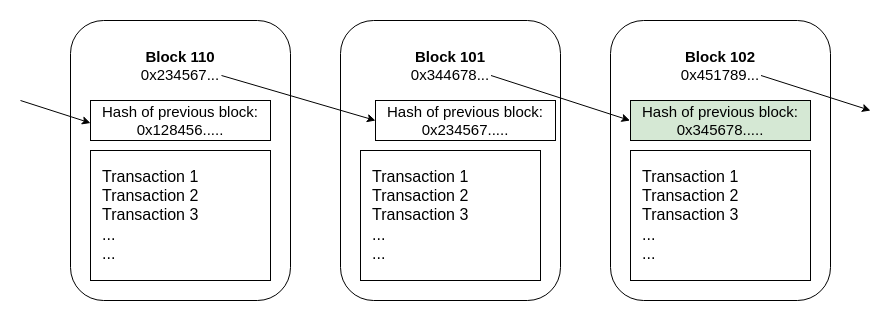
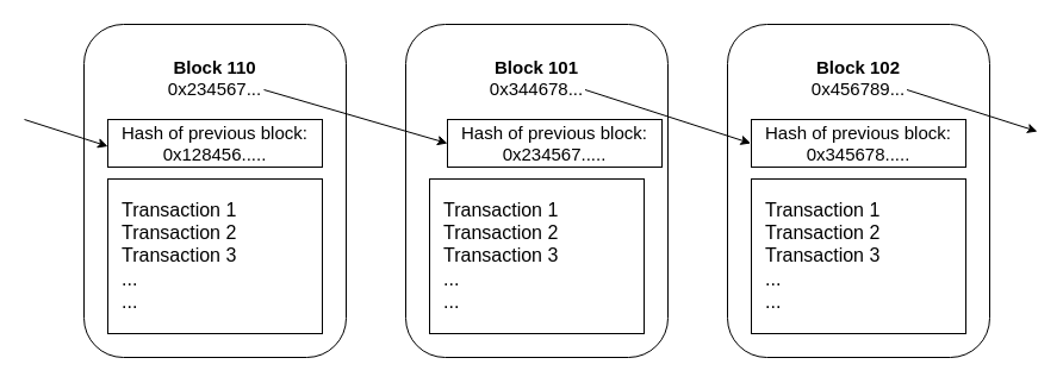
  <mxCell id="0" />
  <mxCell id="1" parent="0" />
  <mxCell id="2" value="" style="rounded=1;whiteSpace=wrap;html=1;" parent="1" vertex="1"><mxGeometry x="70" y="20" width="220" height="280" as="geometry" /></mxCell>
  <mxCell id="3" value="&lt;font style=&quot;font-size: 15px&quot;&gt;Hash of previous block:&lt;br&gt;0x128456.....&lt;br&gt;&lt;/font&gt;" style="rounded=0;whiteSpace=wrap;html=1;" parent="1" vertex="1"><mxGeometry x="90" y="100" width="180" height="40" as="geometry" /></mxCell>
  <mxCell id="4" value="" style="rounded=0;whiteSpace=wrap;html=1;" parent="1" vertex="1"><mxGeometry x="90" y="150" width="180" height="130" as="geometry" /></mxCell>
  <mxCell id="5" value="&lt;font style=&quot;font-size: 16px&quot;&gt;Transaction 1&lt;br&gt;Transaction 2&lt;br&gt;Transaction 3&lt;br&gt;...&lt;br&gt;...&lt;/font&gt;&lt;br&gt;" style="text;html=1;strokeColor=none;fillColor=none;align=left;verticalAlign=top;whiteSpace=wrap;rounded=0;horizontal=1;" parent="1" vertex="1"><mxGeometry x="100" y="160" width="160" height="110" as="geometry" /></mxCell>
  <mxCell id="6" value="&lt;font style=&quot;font-size: 15px&quot;&gt;&lt;b&gt;Block 110&lt;/b&gt;&lt;br&gt;0x234567...&lt;br&gt;&lt;/font&gt;" style="text;html=1;strokeColor=none;fillColor=none;align=center;verticalAlign=middle;whiteSpace=wrap;rounded=0;" parent="1" vertex="1"><mxGeometry x="90" y="40" width="180" height="50" as="geometry" /></mxCell>
  <mxCell id="7" value="" style="rounded=1;whiteSpace=wrap;html=1;" parent="1" vertex="1"><mxGeometry x="340" y="20" width="220" height="280" as="geometry" /></mxCell>
  <mxCell id="8" value="&lt;font style=&quot;font-size: 15px&quot;&gt;Hash of previous block:&lt;br&gt;0x234567.....&lt;br&gt;&lt;/font&gt;" style="rounded=0;whiteSpace=wrap;html=1;" parent="1" vertex="1"><mxGeometry x="375" y="100" width="180" height="40" as="geometry" /></mxCell>
  <mxCell id="9" value="" style="rounded=0;whiteSpace=wrap;html=1;" parent="1" vertex="1"><mxGeometry x="360" y="150" width="180" height="130" as="geometry" /></mxCell>
  <mxCell id="10" value="&lt;font style=&quot;font-size: 16px&quot;&gt;Transaction 1&lt;br&gt;Transaction 2&lt;br&gt;Transaction 3&lt;br&gt;...&lt;br&gt;...&lt;/font&gt;&lt;br&gt;" style="text;html=1;strokeColor=none;fillColor=none;align=left;verticalAlign=top;whiteSpace=wrap;rounded=0;horizontal=1;" parent="1" vertex="1"><mxGeometry x="370" y="160" width="160" height="110" as="geometry" /></mxCell>
  <mxCell id="11" value="&lt;font style=&quot;font-size: 15px&quot;&gt;&lt;b&gt;Block 101&lt;/b&gt;&lt;br&gt;0x344678...&lt;br&gt;&lt;/font&gt;" style="text;html=1;strokeColor=none;fillColor=none;align=center;verticalAlign=middle;whiteSpace=wrap;rounded=0;" parent="1" vertex="1"><mxGeometry x="360" y="40" width="180" height="50" as="geometry" /></mxCell>
  <mxCell id="12" value="" style="rounded=1;whiteSpace=wrap;html=1;" parent="1" vertex="1"><mxGeometry x="610" y="20" width="220" height="280" as="geometry" /></mxCell>
- <mxCell id="13" value="&lt;font style=&quot;font-size: 15px&quot;&gt;Hash of previous block:&lt;br&gt;0x345678.....&lt;br&gt;&lt;/font&gt;" style="rounded=0;whiteSpace=wrap;html=1;fillColor=#d5e8d4;" parent="1" vertex="1"><mxGeometry x="630" y="100" width="180" height="40" as="geometry" /></mxCell>
+ <mxCell id="13" value="&lt;font style=&quot;font-size: 15px&quot;&gt;Hash of previous block:&lt;br&gt;0x345678.....&lt;br&gt;&lt;/font&gt;" style="rounded=0;whiteSpace=wrap;html=1;" parent="1" vertex="1"><mxGeometry x="630" y="100" width="180" height="40" as="geometry" /></mxCell>
  <mxCell id="14" value="" style="rounded=0;whiteSpace=wrap;html=1;" parent="1" vertex="1"><mxGeometry x="630" y="150" width="180" height="130" as="geometry" /></mxCell>
  <mxCell id="15" value="&lt;font style=&quot;font-size: 16px&quot;&gt;Transaction 1&lt;br&gt;Transaction 2&lt;br&gt;Transaction 3&lt;br&gt;...&lt;br&gt;...&lt;/font&gt;&lt;br&gt;" style="text;html=1;strokeColor=none;fillColor=none;align=left;verticalAlign=top;whiteSpace=wrap;rounded=0;horizontal=1;" parent="1" vertex="1"><mxGeometry x="640" y="160" width="160" height="110" as="geometry" /></mxCell>
- <mxCell id="16" value="&lt;font style=&quot;font-size: 15px&quot;&gt;&lt;b&gt;Block 102&lt;/b&gt;&lt;br&gt;0x451789...&lt;br&gt;&lt;/font&gt;" style="text;html=1;strokeColor=none;fillColor=none;align=center;verticalAlign=middle;whiteSpace=wrap;rounded=0;" parent="1" vertex="1"><mxGeometry x="630" y="40" width="180" height="50" as="geometry" /></mxCell>
+ <mxCell id="16" value="&lt;font style=&quot;font-size: 15px&quot;&gt;&lt;b&gt;Block 102&lt;/b&gt;&lt;br&gt;0x456789...&lt;br&gt;&lt;/font&gt;" style="text;html=1;strokeColor=none;fillColor=none;align=center;verticalAlign=middle;whiteSpace=wrap;rounded=0;" parent="1" vertex="1"><mxGeometry x="630" y="40" width="180" height="50" as="geometry" /></mxCell>
  <mxCell id="17" value="" style="endArrow=none;html=1;strokeColor=#000000;exitX=0;exitY=0.5;exitDx=0;exitDy=0;exitPerimeter=0;endFill=0;startArrow=classic;startFill=1;" parent="1" source="8" edge="1"><mxGeometry width="50" height="50" relative="1" as="geometry"><mxPoint x="361" y="130" as="sourcePoint" /><mxPoint x="221" y="75" as="targetPoint" /></mxGeometry></mxCell>
  <mxCell id="18" value="" style="endArrow=none;html=1;strokeColor=#000000;exitX=0;exitY=0.5;exitDx=0;exitDy=0;exitPerimeter=0;endFill=0;startArrow=classic;startFill=1;" parent="1" edge="1"><mxGeometry width="50" height="50" relative="1" as="geometry"><mxPoint x="629.5" y="120" as="sourcePoint" /><mxPoint x="490.5" y="75" as="targetPoint" /></mxGeometry></mxCell>
  <mxCell id="19" value="" style="endArrow=none;html=1;strokeColor=#000000;exitX=0;exitY=0.5;exitDx=0;exitDy=0;exitPerimeter=0;startArrow=classic;startFill=1;endFill=0;" parent="1" edge="1"><mxGeometry width="50" height="50" relative="1" as="geometry"><mxPoint x="90" y="122.5" as="sourcePoint" /><mxPoint x="20" y="100" as="targetPoint" /></mxGeometry></mxCell>
  <mxCell id="20" value="" style="endArrow=none;html=1;strokeColor=#000000;endFill=0;startArrow=classic;startFill=1;" parent="1" edge="1"><mxGeometry width="50" height="50" relative="1" as="geometry"><mxPoint x="870" y="110" as="sourcePoint" /><mxPoint x="760.5" y="75" as="targetPoint" /></mxGeometry></mxCell>
